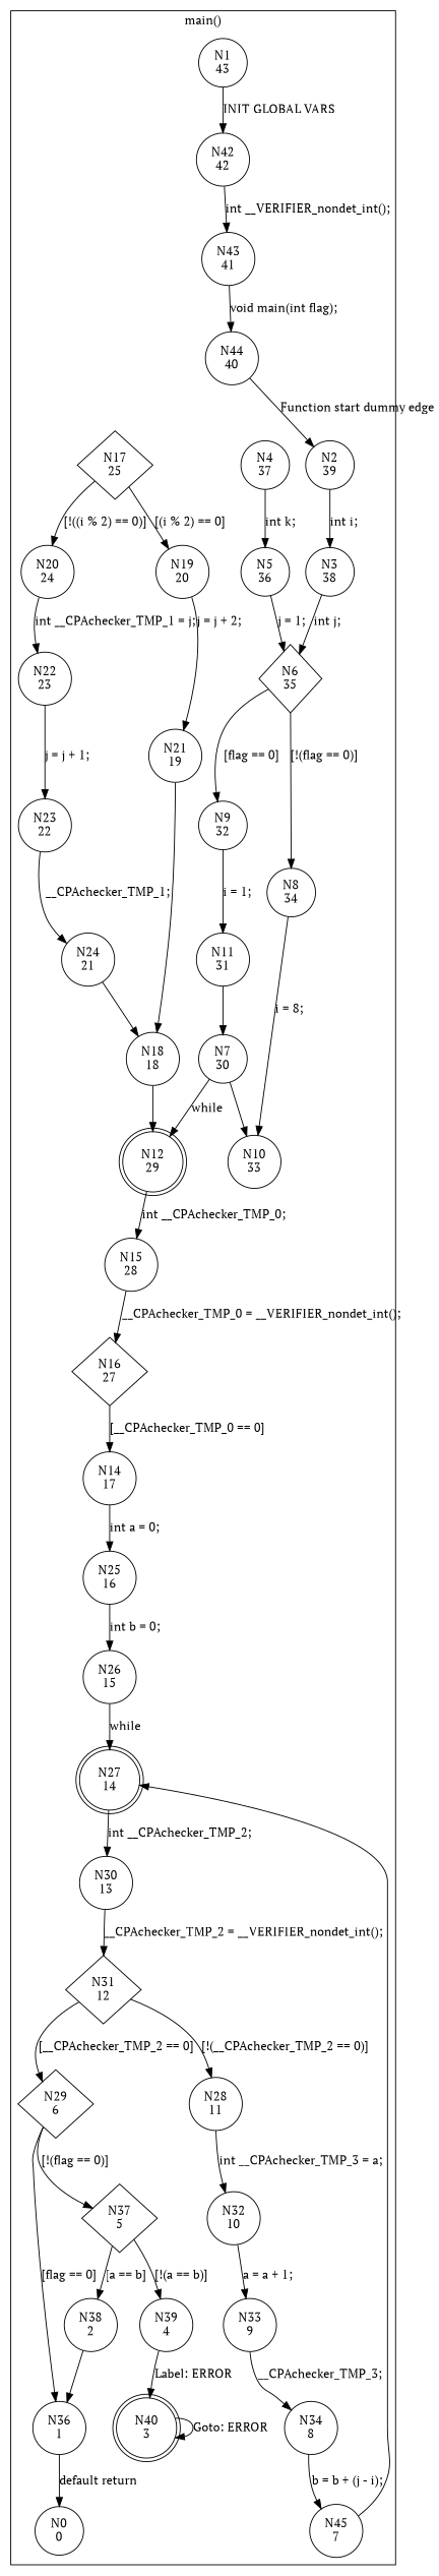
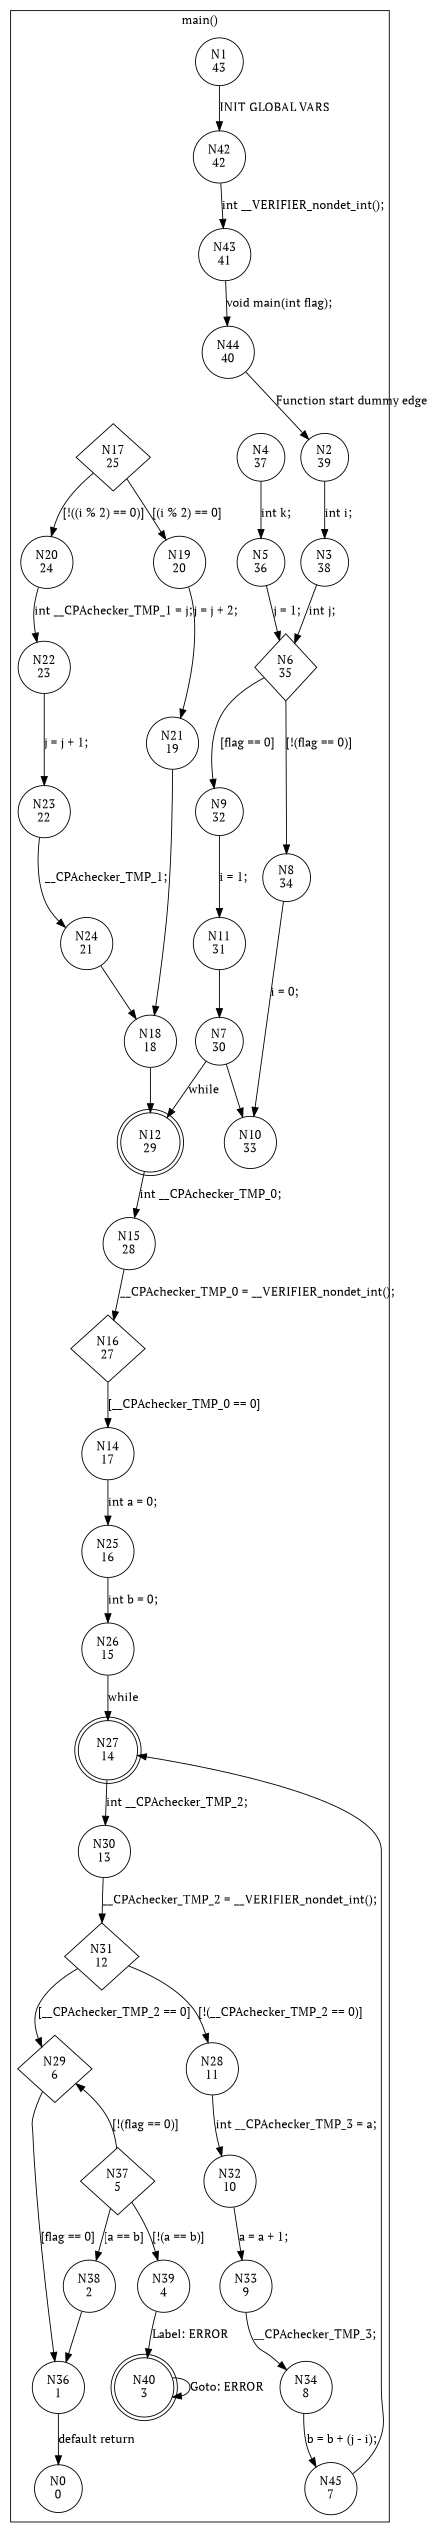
  digraph {
    fontname="PT Serif"
    node [fontname="PT Serif" shape=circle]
    edge [fontname="PT Serif"]
    n1 [label="N1\n43"]
    n2 [label="N42\n42"]
    n3 [label="N43\n41"]
    n4 [label="N44\n40"]
    n5 [label="N2\n39"]
    n6 [label="N3\n38"]
    n7 [label="N4\n37"]
    n8 [label="N5\n36"]
    n9 [label="N6\n35" shape=diamond]
    n10 [label="N8\n34"]
    n11 [label="N9\n32"]
    n12 [label="N10\n33"]
    n13 [label="N7\n30"]
    n14 [label="N12\n29" shape=doublecircle]
    n15 [label="N15\n28"]
    n16 [label="N16\n27" shape=diamond]
    n17 [label="N14\n17"]
    n18 [label="N17\n25" shape=diamond]
    n19 [label="N20\n24"]
    n20 [label="N19\n20"]
    n21 [label="N22\n23"]
    n22 [label="N23\n22"]
    n23 [label="N24\n21"]
    n24 [label="N18\n18"]
    n25 [label="N21\n19"]
    n26 [label="N25\n16"]
    n27 [label="N26\n15"]
    n28 [label="N27\n14" shape=doublecircle]
    n29 [label="N30\n13"]
    n30 [label="N31\n12" shape=diamond]
    n31 [label="N28\n11"]
    n32 [label="N29\n6" shape=diamond]
    n33 [label="N32\n10"]
    n34 [label="N33\n9"]
    n35 [label="N34\n8"]
    n36 [label="N45\n7"]
    n37 [label="N37\n5" shape=diamond]
    n38 [label="N36\n1"]
    n39 [label="N39\n4"]
    n40 [label="N38\n2"]
    n41 [label="N40\n3" shape=doublecircle]
    n42 [label="N0\n0"]
    n43 [label="N11\n31"]
    subgraph cluster_1 {
      label="main()"
      n1
      n2
      n3
      n4
      n5
      n6
      n7
      n8
      n9
      n10
      n11
      n12
      n13
      n14
      n15
      n16
      n17
      n18
      n19
      n20
      n21
      n22
      n23
      n24
      n25
      n26
      n27
      n28
      n29
      n30
      n31
      n32
      n33
      n34
      n35
      n36
      n37
      n38
      n39
      n40
      n41
      n42
      n43
    }
    n1 -> n2 [label="INIT GLOBAL VARS"]
    n2 -> n3 [label="int __VERIFIER_nondet_int();"]
    n3 -> n4 [label="void main(int flag);"]
    n4 -> n5 [label="Function start dummy edge"]
    n5 -> n6 [label="int i;"]
    n6 -> n9 [label="int j;"]
    n7 -> n8 [label="int k;"]
    n8 -> n9 [label="j = 1;"]
    n9 -> n10 [label="[!(flag == 0)]"]
    n9 -> n11 [label="[flag == 0]"]
-   n10 -> n12 [label="i = 8;"]
+   n10 -> n12 [label="i = 0;"]
    n11 -> n43 [label="i = 1;"]
    n13 -> n12
    n13 -> n14 [label=while]
    n14 -> n15 [label="int __CPAchecker_TMP_0;"]
    n15 -> n16 [label="__CPAchecker_TMP_0 = __VERIFIER_nondet_int();"]
    n16 -> n17 [label="[__CPAchecker_TMP_0 == 0]"]
    n17 -> n26 [label="int a = 0;"]
    n18 -> n19 [label="[!((i % 2) == 0)]"]
    n18 -> n20 [label="[(i % 2) == 0]"]
    n19 -> n21 [label="int __CPAchecker_TMP_1 = j;"]
    n20 -> n25 [label="j = j + 2;"]
    n21 -> n22 [label="j = j + 1;"]
    n22 -> n23 [label="__CPAchecker_TMP_1;"]
    n23 -> n24
    n24 -> n14
    n25 -> n24
    n26 -> n27 [label="int b = 0;"]
    n27 -> n28 [label=while]
    n28 -> n29 [label="int __CPAchecker_TMP_2;"]
    n29 -> n30 [label="__CPAchecker_TMP_2 = __VERIFIER_nondet_int();"]
    n30 -> n31 [label="[!(__CPAchecker_TMP_2 == 0)]"]
    n30 -> n32 [label="[__CPAchecker_TMP_2 == 0]"]
    n31 -> n33 [label="int __CPAchecker_TMP_3 = a;"]
-   n32 -> n37 [label="[!(flag == 0)]"]
+   n37 -> n32 [label="[!(flag == 0)]"]
    n32 -> n38 [label="[flag == 0]"]
    n33 -> n34 [label="a = a + 1;"]
    n34 -> n35 [label="__CPAchecker_TMP_3;"]
    n35 -> n36 [label="b = b + (j - i);"]
    n36 -> n28
    n37 -> n39 [label="[!(a == b)]"]
    n37 -> n40 [label="[a == b]"]
    n38 -> n42 [label="default return"]
    n39 -> n41 [label="Label: ERROR"]
    n40 -> n38
    n41 -> n41 [label="Goto: ERROR"]
    n43 -> n13
  }
